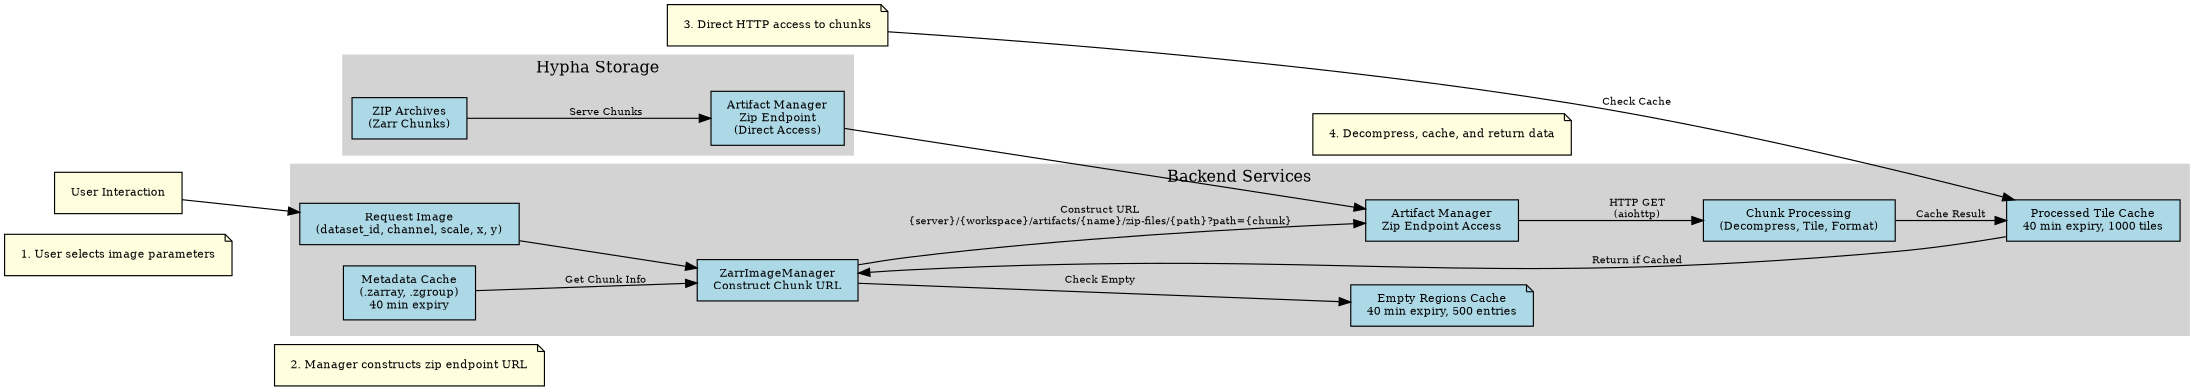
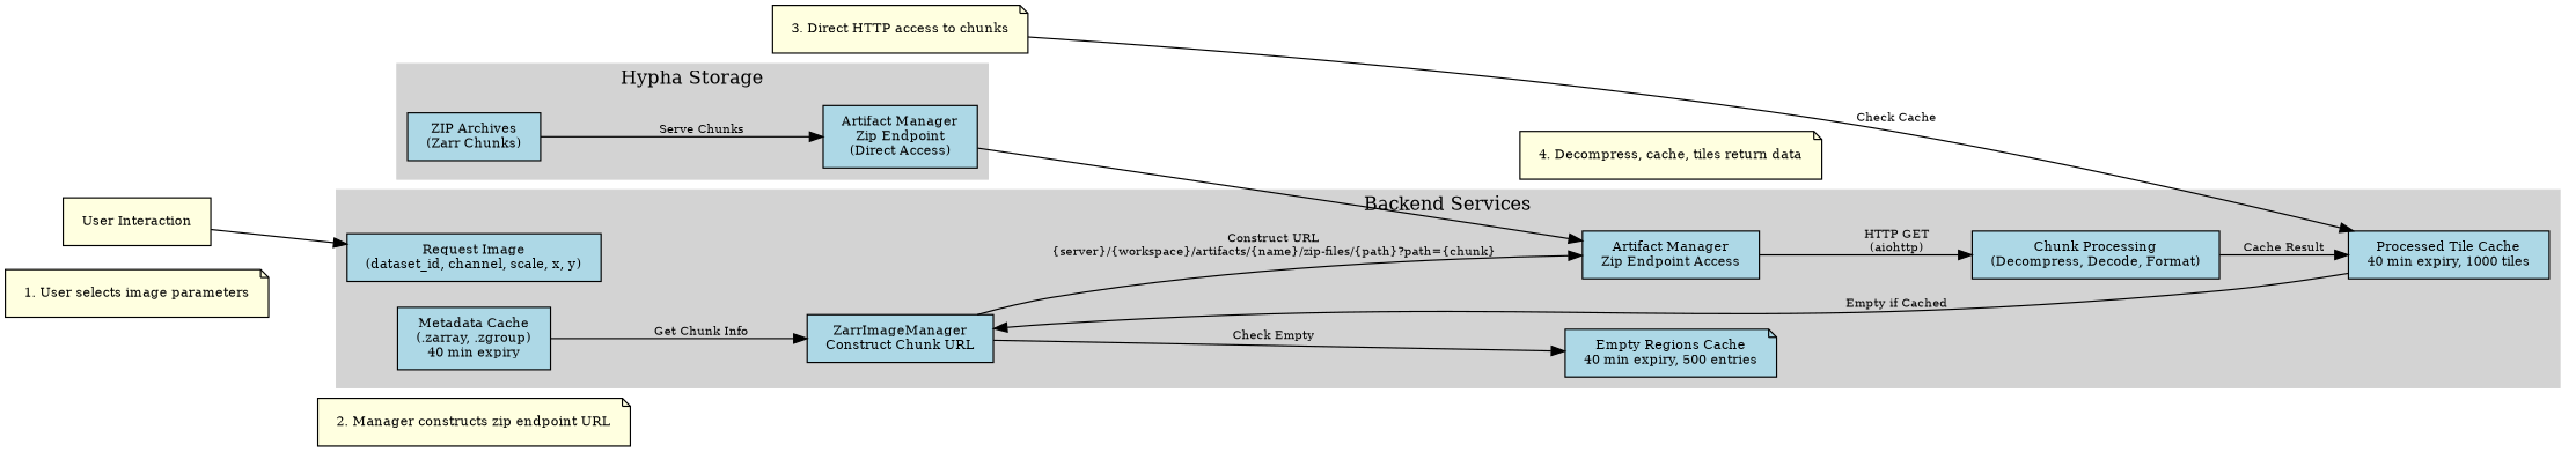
  digraph {
    rankdir=LR
    node [fillcolor=lightblue fontsize=10 margin="0.2,0.1" shape=box style=filled]
    edge [fontsize=9]
    n1 [label="Request Image\n(dataset_id, channel, scale, x, y)"]
    n2 [label="ZarrImageManager\nConstruct Chunk URL"]
    n3 [label="Artifact Manager\nZip Endpoint Access"]
    n4 [label="Metadata Cache\n(.zarray, .zgroup)\n40 min expiry"]
    n5 [label="Processed Tile Cache\n40 min expiry, 1000 tiles"]
    n6 [label="Empty Regions Cache\n40 min expiry, 500 entries" shape=note]
-   n7 [label="Chunk Processing\n(Decompress, Tile, Format)"]
+   n7 [label="Chunk Processing\n(Decompress, Decode, Format)"]
    n8 [label="ZIP Archives\n(Zarr Chunks)"]
    n9 [label="Artifact Manager\nZip Endpoint\n(Direct Access)"]
    n10 [fillcolor=lightyellow label="User Interaction"]
    n11 [fillcolor=lightyellow label="1. User selects image parameters" shape=note]
    n12 [fillcolor=lightyellow label="2. Manager constructs zip endpoint URL" shape=note]
    n13 [fillcolor=lightyellow label="3. Direct HTTP access to chunks" shape=note]
-   n14 [fillcolor=lightyellow label="4. Decompress, cache, and return data" shape=note]
+   n14 [fillcolor=lightyellow label="4. Decompress, cache, tiles return data" shape=note]
    subgraph cluster_1 {
      color=lightgrey
      label="Backend Services"
      style=filled
      n1
      n2
      n3
      n4
      n5
      n6
      n7
    }
    subgraph cluster_2 {
      color=lightgrey
      label="Hypha Storage"
      style=filled
      n8
      n9
    }
-   n1 -> n2
    n2 -> n3 [label="Construct URL\n{server}/{workspace}/artifacts/{name}/zip-files/{path}?path={chunk}"]
    n2 -> n6 [label="Check Empty"]
    n3 -> n7 [label="HTTP GET\n(aiohttp)"]
    n4 -> n2 [label="Get Chunk Info"]
-   n5 -> n2 [label="Return if Cached"]
+   n5 -> n2 [label="Empty if Cached"]
    n7 -> n5 [label="Cache Result"]
    n8 -> n9 [label="Serve Chunks"]
    n9 -> n3
    n10 -> n1
    n11 -> n1 [style=invis]
    n12 -> n2 [style=invis]
    n13 -> n3 [style=invis]
    n13 -> n5 [label="Check Cache"]
    n14 -> n7 [style=invis]
  }
